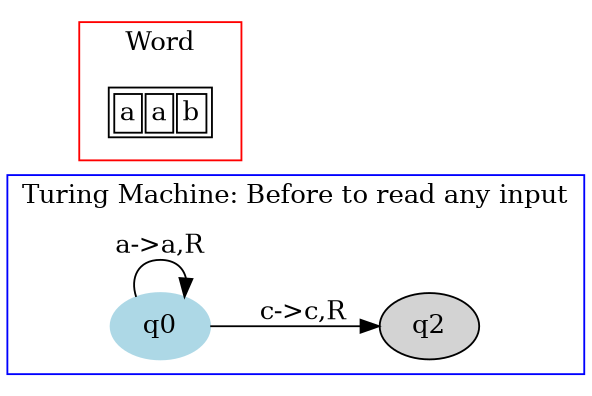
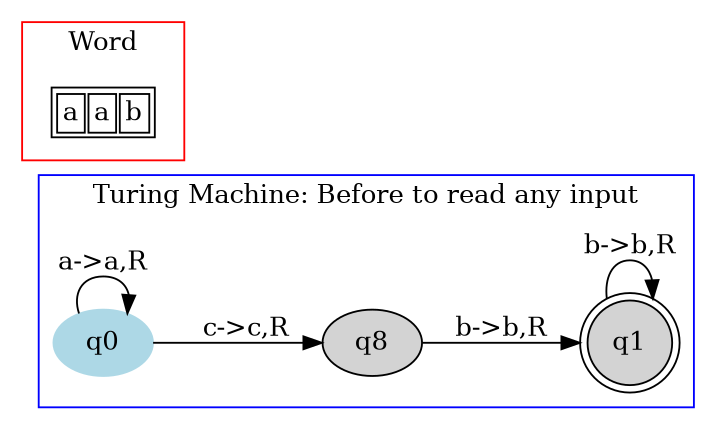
  digraph {
    rankdir=LR
    node [style=filled]
    q0 [color=lightblue]
-   q2
+   q1 [shape=doublecircle]
+   q2 [label=q8]
    n4 [label=<<TABLE> <TR> <TD><FONT>a</FONT></TD> <TD><FONT>a</FONT></TD> <TD><FONT>b</FONT></TD> </TR> </TABLE>> shape=plaintext style=""]
    subgraph cluster_1 {
      color=blue
      label="Turing Machine: Before to read any input"
      q0
+     q1
      q2
    }
    subgraph cluster_2 {
      color=red
      label=Word
      n4
    }
    q0 -> q0 [label="a->a,R"]
    q0 -> q2 [label="c->c,R"]
+   q1 -> q1 [label="b->b,R"]
+   q2 -> q1 [label="b->b,R"]
  }
